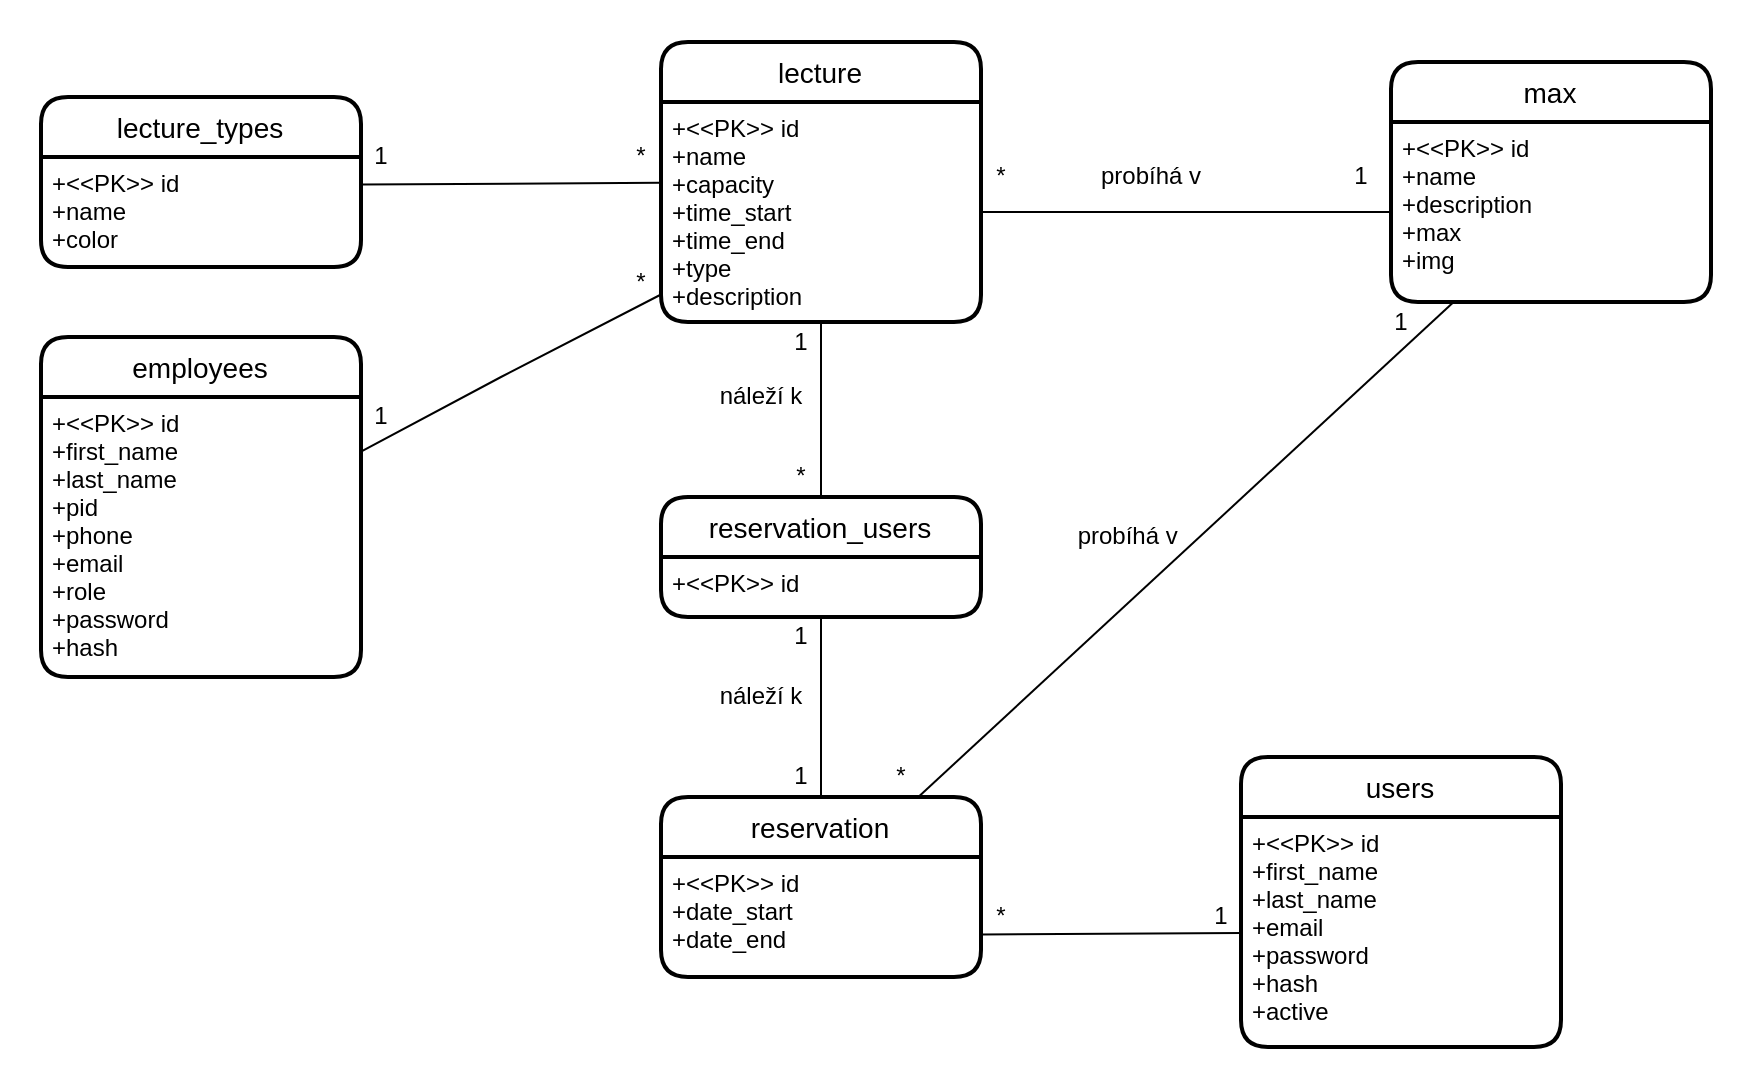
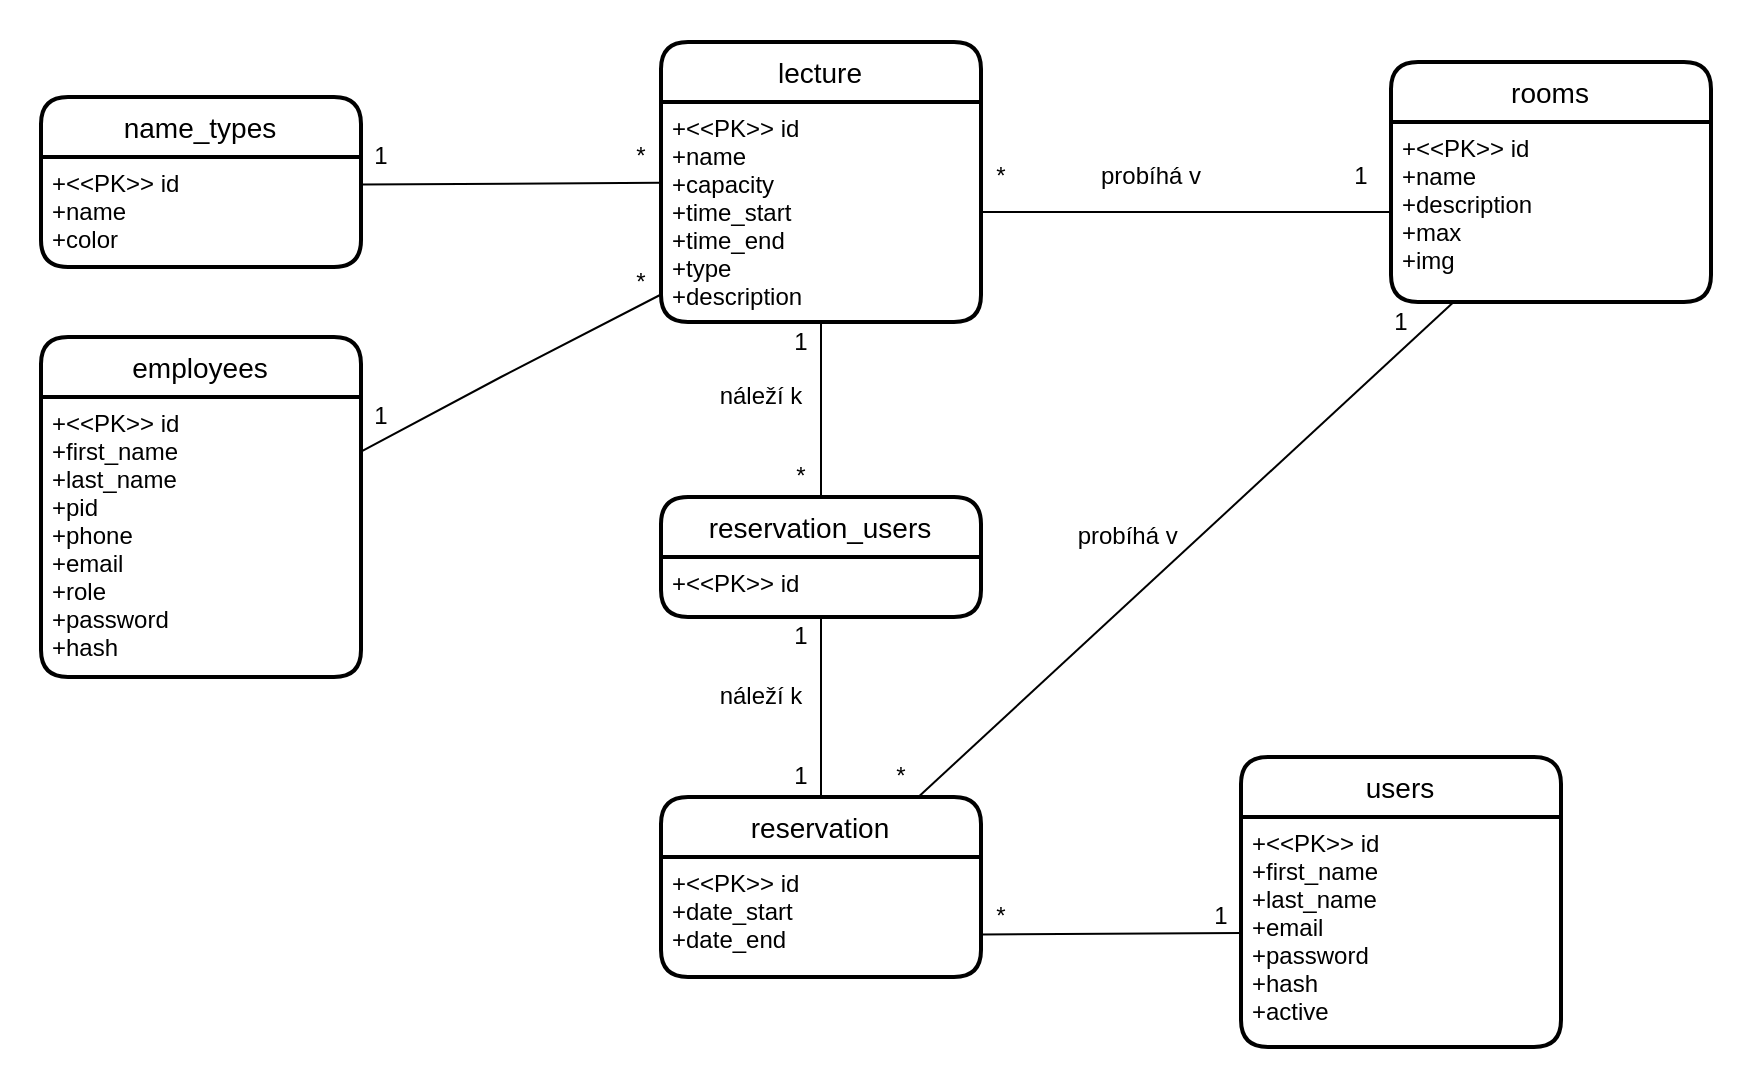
  <mxCell id="0" />
  <mxCell id="1" parent="0" />
- <mxCell id="2" value="max" style="swimlane;childLayout=stackLayout;horizontal=1;startSize=30;horizontalStack=0;rounded=1;fontSize=14;fontStyle=0;strokeWidth=2;resizeParent=0;resizeLast=1;shadow=0;dashed=0;align=center;" parent="1" vertex="1"><mxGeometry x="695" y="30.5" width="160" height="120" as="geometry" /></mxCell>
+ <mxCell id="2" value="rooms" style="swimlane;childLayout=stackLayout;horizontal=1;startSize=30;horizontalStack=0;rounded=1;fontSize=14;fontStyle=0;strokeWidth=2;resizeParent=0;resizeLast=1;shadow=0;dashed=0;align=center;" parent="1" vertex="1"><mxGeometry x="695" y="30.5" width="160" height="120" as="geometry" /></mxCell>
  <mxCell id="3" value="+&lt;&lt;PK&gt;&gt; id&#10;+name&#10;+description&#10;+max&#10;+img" style="align=left;strokeColor=none;fillColor=none;spacingLeft=4;fontSize=12;verticalAlign=top;resizable=0;rotatable=0;part=1;" parent="2" vertex="1"><mxGeometry y="30" width="160" height="90" as="geometry" /></mxCell>
  <mxCell id="4" value="reservation" style="swimlane;childLayout=stackLayout;horizontal=1;startSize=30;horizontalStack=0;rounded=1;fontSize=14;fontStyle=0;strokeWidth=2;resizeParent=0;resizeLast=1;shadow=0;dashed=0;align=center;" parent="1" vertex="1"><mxGeometry x="330" y="398" width="160" height="90" as="geometry" /></mxCell>
  <mxCell id="5" value="+&lt;&lt;PK&gt;&gt; id&#10;+date_start&#10;+date_end" style="align=left;strokeColor=none;fillColor=none;spacingLeft=4;fontSize=12;verticalAlign=top;resizable=0;rotatable=0;part=1;" parent="4" vertex="1"><mxGeometry y="30" width="160" height="60" as="geometry" /></mxCell>
  <mxCell id="6" style="edgeStyle=none;html=1;entryX=1;entryY=0.25;entryDx=0;entryDy=0;endArrow=none;endFill=0;" parent="1" source="7" target="14" edge="1"><mxGeometry relative="1" as="geometry" /></mxCell>
  <mxCell id="7" value="lecture" style="swimlane;childLayout=stackLayout;horizontal=1;startSize=30;horizontalStack=0;rounded=1;fontSize=14;fontStyle=0;strokeWidth=2;resizeParent=0;resizeLast=1;shadow=0;dashed=0;align=center;" parent="1" vertex="1"><mxGeometry x="330" y="20.5" width="160" height="140" as="geometry" /></mxCell>
  <mxCell id="8" value="+&lt;&lt;PK&gt;&gt; id&#10;+name&#10;+capacity&#10;+time_start&#10;+time_end&#10;+type&#10;+description" style="align=left;strokeColor=none;fillColor=none;spacingLeft=4;fontSize=12;verticalAlign=top;resizable=0;rotatable=0;part=1;" parent="7" vertex="1"><mxGeometry y="30" width="160" height="110" as="geometry" /></mxCell>
  <mxCell id="9" value="employees" style="swimlane;childLayout=stackLayout;horizontal=1;startSize=30;horizontalStack=0;rounded=1;fontSize=14;fontStyle=0;strokeWidth=2;resizeParent=0;resizeLast=1;shadow=0;dashed=0;align=center;" parent="1" vertex="1"><mxGeometry x="20" y="168" width="160" height="170" as="geometry" /></mxCell>
  <mxCell id="10" value="+&lt;&lt;PK&gt;&gt; id&#10;+first_name&#10;+last_name&#10;+pid&#10;+phone&#10;+email&#10;+role&#10;+password&#10;+hash" style="align=left;strokeColor=none;fillColor=none;spacingLeft=4;fontSize=12;verticalAlign=top;resizable=0;rotatable=0;part=1;" parent="9" vertex="1"><mxGeometry y="30" width="160" height="140" as="geometry" /></mxCell>
  <mxCell id="11" value="users" style="swimlane;childLayout=stackLayout;horizontal=1;startSize=30;horizontalStack=0;rounded=1;fontSize=14;fontStyle=0;strokeWidth=2;resizeParent=0;resizeLast=1;shadow=0;dashed=0;align=center;" parent="1" vertex="1"><mxGeometry x="620" y="378" width="160" height="145" as="geometry" /></mxCell>
  <mxCell id="12" value="+&lt;&lt;PK&gt;&gt; id&#10;+first_name&#10;+last_name&#10;+email&#10;+password&#10;+hash&#10;+active" style="align=left;strokeColor=none;fillColor=none;spacingLeft=4;fontSize=12;verticalAlign=top;resizable=0;rotatable=0;part=1;" parent="11" vertex="1"><mxGeometry y="30" width="160" height="115" as="geometry" /></mxCell>
- <mxCell id="13" value="lecture_types" style="swimlane;childLayout=stackLayout;horizontal=1;startSize=30;horizontalStack=0;rounded=1;fontSize=14;fontStyle=0;strokeWidth=2;resizeParent=0;resizeLast=1;shadow=0;dashed=0;align=center;" parent="1" vertex="1"><mxGeometry x="20" y="48" width="160" height="85" as="geometry" /></mxCell>
+ <mxCell id="13" value="name_types" style="swimlane;childLayout=stackLayout;horizontal=1;startSize=30;horizontalStack=0;rounded=1;fontSize=14;fontStyle=0;strokeWidth=2;resizeParent=0;resizeLast=1;shadow=0;dashed=0;align=center;" parent="1" vertex="1"><mxGeometry x="20" y="48" width="160" height="85" as="geometry" /></mxCell>
  <mxCell id="14" value="+&lt;&lt;PK&gt;&gt; id&#10;+name&#10;+color" style="align=left;strokeColor=none;fillColor=none;spacingLeft=4;fontSize=12;verticalAlign=top;resizable=0;rotatable=0;part=1;" parent="13" vertex="1"><mxGeometry y="30" width="160" height="55" as="geometry" /></mxCell>
  <mxCell id="15" value="reservation_users" style="swimlane;childLayout=stackLayout;horizontal=1;startSize=30;horizontalStack=0;rounded=1;fontSize=14;fontStyle=0;strokeWidth=2;resizeParent=0;resizeLast=1;shadow=0;dashed=0;align=center;" parent="1" vertex="1"><mxGeometry x="330" y="248" width="160" height="60" as="geometry" /></mxCell>
  <mxCell id="16" value="+&lt;&lt;PK&gt;&gt; id" style="align=left;strokeColor=none;fillColor=none;spacingLeft=4;fontSize=12;verticalAlign=top;resizable=0;rotatable=0;part=1;" parent="15" vertex="1"><mxGeometry y="30" width="160" height="30" as="geometry" /></mxCell>
  <mxCell id="17" value="1" style="text;html=1;align=center;verticalAlign=middle;resizable=0;points=[];autosize=1;strokeColor=none;fillColor=none;" parent="1" vertex="1"><mxGeometry x="180" y="68" width="20" height="20" as="geometry" /></mxCell>
  <mxCell id="18" value="*" style="text;html=1;align=center;verticalAlign=middle;resizable=0;points=[];autosize=1;strokeColor=none;fillColor=none;" parent="1" vertex="1"><mxGeometry x="310" y="68" width="20" height="20" as="geometry" /></mxCell>
  <mxCell id="19" style="edgeStyle=none;html=1;endArrow=none;endFill=0;" parent="1" source="8" target="3" edge="1"><mxGeometry relative="1" as="geometry" /></mxCell>
  <mxCell id="20" value="*" style="text;html=1;align=center;verticalAlign=middle;resizable=0;points=[];autosize=1;strokeColor=none;fillColor=none;" parent="1" vertex="1"><mxGeometry x="490" y="78" width="20" height="20" as="geometry" /></mxCell>
  <mxCell id="21" value="1" style="text;html=1;align=center;verticalAlign=middle;resizable=0;points=[];autosize=1;strokeColor=none;fillColor=none;" parent="1" vertex="1"><mxGeometry x="670" y="78" width="20" height="20" as="geometry" /></mxCell>
  <mxCell id="22" value="probíhá v" style="text;html=1;align=center;verticalAlign=middle;resizable=0;points=[];autosize=1;strokeColor=none;fillColor=none;" parent="1" vertex="1"><mxGeometry x="540" y="78" width="70" height="20" as="geometry" /></mxCell>
  <mxCell id="23" style="edgeStyle=none;html=1;entryX=0.5;entryY=0;entryDx=0;entryDy=0;endArrow=none;endFill=0;" parent="1" source="8" target="15" edge="1"><mxGeometry relative="1" as="geometry" /></mxCell>
  <mxCell id="24" value="1" style="text;html=1;align=center;verticalAlign=middle;resizable=0;points=[];autosize=1;strokeColor=none;fillColor=none;" parent="1" vertex="1"><mxGeometry x="390" y="160.5" width="20" height="20" as="geometry" /></mxCell>
  <mxCell id="25" value="*" style="text;html=1;align=center;verticalAlign=middle;resizable=0;points=[];autosize=1;strokeColor=none;fillColor=none;" parent="1" vertex="1"><mxGeometry x="390" y="228" width="20" height="20" as="geometry" /></mxCell>
  <mxCell id="26" value="náleží k" style="text;html=1;align=center;verticalAlign=middle;resizable=0;points=[];autosize=1;strokeColor=none;fillColor=none;" parent="1" vertex="1"><mxGeometry x="350" y="188" width="60" height="20" as="geometry" /></mxCell>
  <mxCell id="27" style="edgeStyle=none;rounded=0;html=1;endArrow=none;endFill=0;" parent="1" source="8" target="10" edge="1"><mxGeometry relative="1" as="geometry"><Array as="points"><mxPoint x="250" y="188" /></Array></mxGeometry></mxCell>
  <mxCell id="28" value="*" style="text;html=1;align=center;verticalAlign=middle;resizable=0;points=[];autosize=1;strokeColor=none;fillColor=none;" parent="1" vertex="1"><mxGeometry x="310" y="130.5" width="20" height="20" as="geometry" /></mxCell>
  <mxCell id="29" value="1" style="text;html=1;align=center;verticalAlign=middle;resizable=0;points=[];autosize=1;strokeColor=none;fillColor=none;" parent="1" vertex="1"><mxGeometry x="180" y="198" width="20" height="20" as="geometry" /></mxCell>
  <mxCell id="30" style="edgeStyle=none;rounded=0;html=1;entryX=0.999;entryY=0.645;entryDx=0;entryDy=0;entryPerimeter=0;endArrow=none;endFill=0;" parent="1" source="12" target="5" edge="1"><mxGeometry relative="1" as="geometry" /></mxCell>
  <mxCell id="31" value="1" style="text;html=1;align=center;verticalAlign=middle;resizable=0;points=[];autosize=1;strokeColor=none;fillColor=none;" parent="1" vertex="1"><mxGeometry x="600" y="448" width="20" height="20" as="geometry" /></mxCell>
  <mxCell id="32" value="*" style="text;html=1;align=center;verticalAlign=middle;resizable=0;points=[];autosize=1;strokeColor=none;fillColor=none;" parent="1" vertex="1"><mxGeometry x="490" y="448" width="20" height="20" as="geometry" /></mxCell>
  <mxCell id="33" style="edgeStyle=none;rounded=0;html=1;entryX=0.5;entryY=0;entryDx=0;entryDy=0;endArrow=none;endFill=0;" parent="1" source="16" target="4" edge="1"><mxGeometry relative="1" as="geometry" /></mxCell>
  <mxCell id="34" value="1" style="text;html=1;align=center;verticalAlign=middle;resizable=0;points=[];autosize=1;strokeColor=none;fillColor=none;" parent="1" vertex="1"><mxGeometry x="390" y="308" width="20" height="20" as="geometry" /></mxCell>
  <mxCell id="35" value="1" style="text;html=1;align=center;verticalAlign=middle;resizable=0;points=[];autosize=1;strokeColor=none;fillColor=none;" parent="1" vertex="1"><mxGeometry x="390" y="378" width="20" height="20" as="geometry" /></mxCell>
  <mxCell id="36" value="náleží k" style="text;html=1;align=center;verticalAlign=middle;resizable=0;points=[];autosize=1;strokeColor=none;fillColor=none;" parent="1" vertex="1"><mxGeometry x="350" y="338" width="60" height="20" as="geometry" /></mxCell>
  <mxCell id="37" style="edgeStyle=none;html=1;endArrow=none;endFill=0;" edge="1" parent="1" source="3" target="4"><mxGeometry relative="1" as="geometry" /></mxCell>
  <mxCell id="38" value="1" style="text;html=1;align=center;verticalAlign=middle;resizable=0;points=[];autosize=1;strokeColor=none;fillColor=none;" vertex="1" parent="1"><mxGeometry x="690" y="150.5" width="20" height="20" as="geometry" /></mxCell>
  <mxCell id="39" value="*" style="text;html=1;align=center;verticalAlign=middle;resizable=0;points=[];autosize=1;strokeColor=none;fillColor=none;" vertex="1" parent="1"><mxGeometry x="440" y="378" width="20" height="20" as="geometry" /></mxCell>
  <mxCell id="40" value="probíhá v&amp;nbsp;" style="text;html=1;align=center;verticalAlign=middle;resizable=0;points=[];autosize=1;strokeColor=none;fillColor=none;" vertex="1" parent="1"><mxGeometry x="530" y="258" width="70" height="20" as="geometry" /></mxCell>
